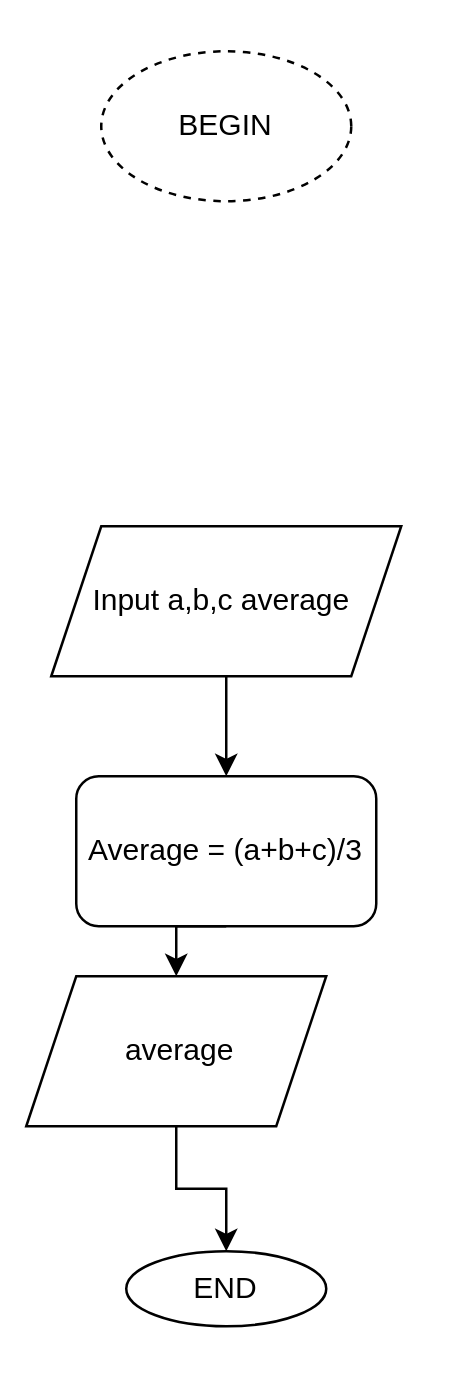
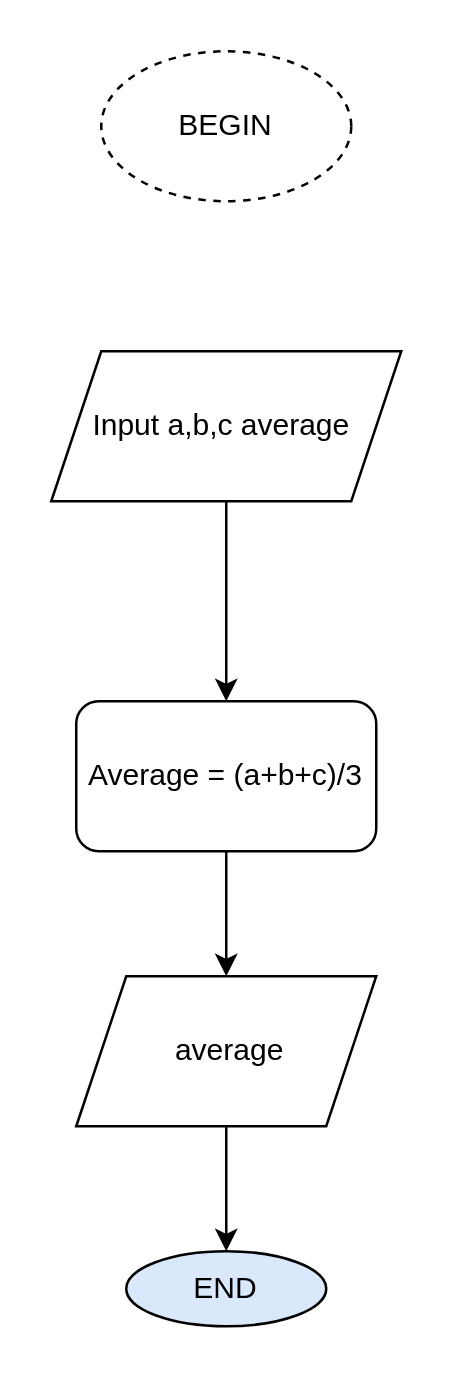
  <mxCell id="0" />
  <mxCell id="1" parent="0" />
  <mxCell id="2" value="BEGIN" style="ellipse;whiteSpace=wrap;html=1;dashed=1;" parent="1" vertex="1"><mxGeometry x="40" y="20" width="100" height="60" as="geometry" /></mxCell>
  <mxCell id="3" style="edgeStyle=orthogonalEdgeStyle;rounded=0;orthogonalLoop=1;jettySize=auto;html=1;exitX=0.5;exitY=1;exitDx=0;exitDy=0;entryX=0.5;entryY=0;entryDx=0;entryDy=0;" parent="1" source="4" target="6" edge="1"><mxGeometry relative="1" as="geometry" /></mxCell>
- <mxCell id="4" value="Input a,b,c average&amp;nbsp;" style="shape=parallelogram;perimeter=parallelogramPerimeter;whiteSpace=wrap;html=1;fixedSize=1;" parent="1" vertex="1"><mxGeometry x="20" y="210" width="140" height="60" as="geometry" /></mxCell>
+ <mxCell id="4" value="Input a,b,c average&amp;nbsp;" style="shape=parallelogram;perimeter=parallelogramPerimeter;whiteSpace=wrap;html=1;fixedSize=1;" parent="1" vertex="1"><mxGeometry x="20" y="140" width="140" height="60" as="geometry" /></mxCell>
  <mxCell id="5" style="edgeStyle=orthogonalEdgeStyle;rounded=0;orthogonalLoop=1;jettySize=auto;html=1;exitX=0.5;exitY=1;exitDx=0;exitDy=0;entryX=0.5;entryY=0;entryDx=0;entryDy=0;" parent="1" source="6" target="8" edge="1"><mxGeometry relative="1" as="geometry" /></mxCell>
- <mxCell id="6" value="Average = (a+b+c)/3" style="rounded=1;whiteSpace=wrap;html=1;" parent="1" vertex="1"><mxGeometry x="30" y="310" width="120" height="60" as="geometry" /></mxCell>
+ <mxCell id="6" value="Average = (a+b+c)/3" style="rounded=1;whiteSpace=wrap;html=1;" parent="1" vertex="1"><mxGeometry x="30" y="280" width="120" height="60" as="geometry" /></mxCell>
  <mxCell id="7" style="edgeStyle=orthogonalEdgeStyle;rounded=0;orthogonalLoop=1;jettySize=auto;html=1;exitX=0.5;exitY=1;exitDx=0;exitDy=0;entryX=0.5;entryY=0;entryDx=0;entryDy=0;" parent="1" source="8" target="9" edge="1"><mxGeometry relative="1" as="geometry" /></mxCell>
- <mxCell id="8" value="&amp;nbsp;average" style="shape=parallelogram;perimeter=parallelogramPerimeter;whiteSpace=wrap;html=1;fixedSize=1;" parent="1" vertex="1"><mxGeometry x="10" y="390" width="120" height="60" as="geometry" /></mxCell>
- <mxCell id="9" value="END" style="ellipse;whiteSpace=wrap;html=1;" parent="1" vertex="1"><mxGeometry x="50" y="500" width="80" height="30" as="geometry" /></mxCell>
+ <mxCell id="8" value="&amp;nbsp;average" style="shape=parallelogram;perimeter=parallelogramPerimeter;whiteSpace=wrap;html=1;fixedSize=1;" parent="1" vertex="1"><mxGeometry x="30" y="390" width="120" height="60" as="geometry" /></mxCell>
+ <mxCell id="9" value="END" style="ellipse;whiteSpace=wrap;html=1;fillColor=#dae8fc;" parent="1" vertex="1"><mxGeometry x="50" y="500" width="80" height="30" as="geometry" /></mxCell>
